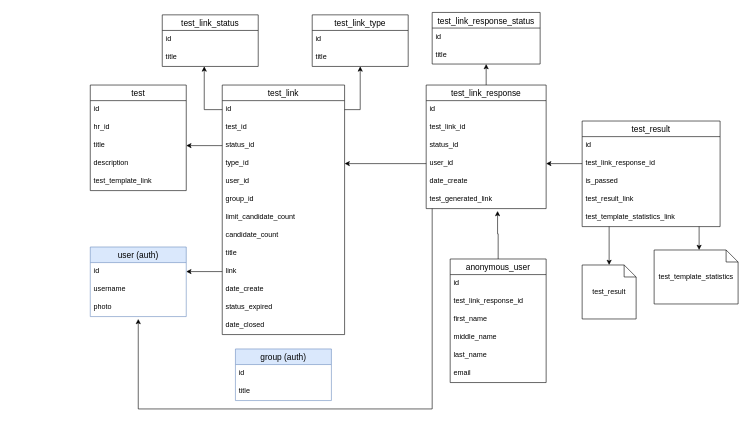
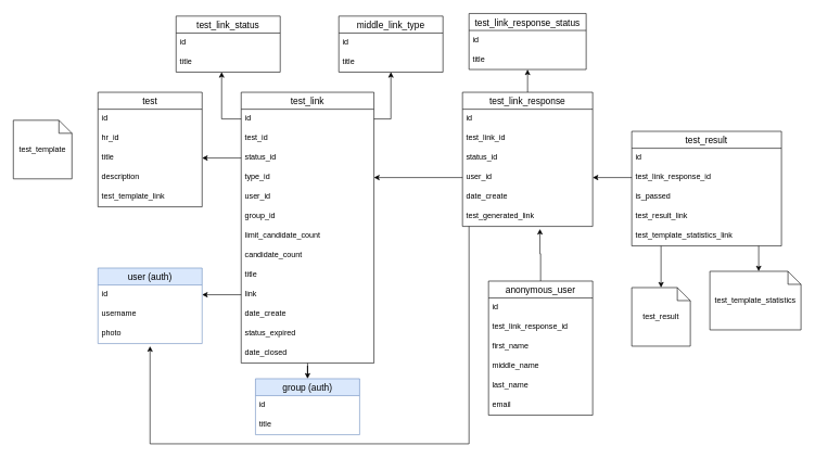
  <mxCell id="0" />
  <mxCell id="1" parent="0" />
+ <mxCell id="2" style="edgeStyle=orthogonalEdgeStyle;rounded=0;orthogonalLoop=1;jettySize=auto;html=1;entryX=0.5;entryY=0;entryDx=0;entryDy=0;" parent="1" source="3" target="48" edge="1"><mxGeometry relative="1" as="geometry" /></mxCell>
  <mxCell id="3" value="test_link" style="swimlane;fontStyle=0;childLayout=stackLayout;horizontal=1;startSize=26;horizontalStack=0;resizeParent=1;resizeParentMax=0;resizeLast=0;collapsible=1;marginBottom=0;align=center;fontSize=14;" parent="1" vertex="1"><mxGeometry x="370" y="141" width="204" height="416" as="geometry" /></mxCell>
  <mxCell id="4" value="id" style="text;strokeColor=none;fillColor=none;spacingLeft=4;spacingRight=4;overflow=hidden;rotatable=0;points=[[0,0.5],[1,0.5]];portConstraint=eastwest;fontSize=12;" parent="3" vertex="1"><mxGeometry y="26" width="204" height="30" as="geometry" /></mxCell>
  <mxCell id="5" value="test_id" style="text;strokeColor=none;fillColor=none;spacingLeft=4;spacingRight=4;overflow=hidden;rotatable=0;points=[[0,0.5],[1,0.5]];portConstraint=eastwest;fontSize=12;" parent="3" vertex="1"><mxGeometry y="56" width="204" height="30" as="geometry" /></mxCell>
  <mxCell id="6" value="status_id" style="text;strokeColor=none;fillColor=none;spacingLeft=4;spacingRight=4;overflow=hidden;rotatable=0;points=[[0,0.5],[1,0.5]];portConstraint=eastwest;fontSize=12;" parent="3" vertex="1"><mxGeometry y="86" width="204" height="30" as="geometry" /></mxCell>
  <mxCell id="7" value="type_id" style="text;strokeColor=none;fillColor=none;spacingLeft=4;spacingRight=4;overflow=hidden;rotatable=0;points=[[0,0.5],[1,0.5]];portConstraint=eastwest;fontSize=12;" parent="3" vertex="1"><mxGeometry y="116" width="204" height="30" as="geometry" /></mxCell>
  <mxCell id="8" value="user_id" style="text;strokeColor=none;fillColor=none;spacingLeft=4;spacingRight=4;overflow=hidden;rotatable=0;points=[[0,0.5],[1,0.5]];portConstraint=eastwest;fontSize=12;" parent="3" vertex="1"><mxGeometry y="146" width="204" height="30" as="geometry" /></mxCell>
  <mxCell id="9" value="group_id" style="text;strokeColor=none;fillColor=none;spacingLeft=4;spacingRight=4;overflow=hidden;rotatable=0;points=[[0,0.5],[1,0.5]];portConstraint=eastwest;fontSize=12;" parent="3" vertex="1"><mxGeometry y="176" width="204" height="30" as="geometry" /></mxCell>
  <mxCell id="10" value="limit_candidate_count" style="text;strokeColor=none;fillColor=none;spacingLeft=4;spacingRight=4;overflow=hidden;rotatable=0;points=[[0,0.5],[1,0.5]];portConstraint=eastwest;fontSize=12;" parent="3" vertex="1"><mxGeometry y="206" width="204" height="30" as="geometry" /></mxCell>
  <mxCell id="11" value="candidate_count" style="text;strokeColor=none;fillColor=none;spacingLeft=4;spacingRight=4;overflow=hidden;rotatable=0;points=[[0,0.5],[1,0.5]];portConstraint=eastwest;fontSize=12;" parent="3" vertex="1"><mxGeometry y="236" width="204" height="30" as="geometry" /></mxCell>
  <mxCell id="12" value="title" style="text;strokeColor=none;fillColor=none;spacingLeft=4;spacingRight=4;overflow=hidden;rotatable=0;points=[[0,0.5],[1,0.5]];portConstraint=eastwest;fontSize=12;" parent="3" vertex="1"><mxGeometry y="266" width="204" height="30" as="geometry" /></mxCell>
  <mxCell id="13" value="link" style="text;strokeColor=none;fillColor=none;spacingLeft=4;spacingRight=4;overflow=hidden;rotatable=0;points=[[0,0.5],[1,0.5]];portConstraint=eastwest;fontSize=12;" parent="3" vertex="1"><mxGeometry y="296" width="204" height="30" as="geometry" /></mxCell>
  <mxCell id="14" value="date_create" style="text;strokeColor=none;fillColor=none;spacingLeft=4;spacingRight=4;overflow=hidden;rotatable=0;points=[[0,0.5],[1,0.5]];portConstraint=eastwest;fontSize=12;" parent="3" vertex="1"><mxGeometry y="326" width="204" height="30" as="geometry" /></mxCell>
  <mxCell id="15" value="status_expired" style="text;strokeColor=none;fillColor=none;spacingLeft=4;spacingRight=4;overflow=hidden;rotatable=0;points=[[0,0.5],[1,0.5]];portConstraint=eastwest;fontSize=12;" parent="3" vertex="1"><mxGeometry y="356" width="204" height="30" as="geometry" /></mxCell>
  <mxCell id="16" value="date_closed" style="text;strokeColor=none;fillColor=none;spacingLeft=4;spacingRight=4;overflow=hidden;rotatable=0;points=[[0,0.5],[1,0.5]];portConstraint=eastwest;fontSize=12;" parent="3" vertex="1"><mxGeometry y="386" width="204" height="30" as="geometry" /></mxCell>
  <mxCell id="17" value="test_link_status" style="swimlane;fontStyle=0;childLayout=stackLayout;horizontal=1;startSize=26;horizontalStack=0;resizeParent=1;resizeParentMax=0;resizeLast=0;collapsible=1;marginBottom=0;align=center;fontSize=14;" parent="1" vertex="1"><mxGeometry x="270" y="24" width="160" height="86" as="geometry" /></mxCell>
  <mxCell id="18" value="id" style="text;strokeColor=none;fillColor=none;spacingLeft=4;spacingRight=4;overflow=hidden;rotatable=0;points=[[0,0.5],[1,0.5]];portConstraint=eastwest;fontSize=12;" parent="17" vertex="1"><mxGeometry y="26" width="160" height="30" as="geometry" /></mxCell>
  <mxCell id="19" value="title" style="text;strokeColor=none;fillColor=none;spacingLeft=4;spacingRight=4;overflow=hidden;rotatable=0;points=[[0,0.5],[1,0.5]];portConstraint=eastwest;fontSize=12;" parent="17" vertex="1"><mxGeometry y="56" width="160" height="30" as="geometry" /></mxCell>
- <mxCell id="20" value="test_link_type" style="swimlane;fontStyle=0;childLayout=stackLayout;horizontal=1;startSize=26;horizontalStack=0;resizeParent=1;resizeParentMax=0;resizeLast=0;collapsible=1;marginBottom=0;align=center;fontSize=14;" parent="1" vertex="1"><mxGeometry x="520" y="24" width="160" height="86" as="geometry" /></mxCell>
+ <mxCell id="20" value="middle_link_type" style="swimlane;fontStyle=0;childLayout=stackLayout;horizontal=1;startSize=26;horizontalStack=0;resizeParent=1;resizeParentMax=0;resizeLast=0;collapsible=1;marginBottom=0;align=center;fontSize=14;" parent="1" vertex="1"><mxGeometry x="520" y="24" width="160" height="86" as="geometry" /></mxCell>
  <mxCell id="21" value="id" style="text;strokeColor=none;fillColor=none;spacingLeft=4;spacingRight=4;overflow=hidden;rotatable=0;points=[[0,0.5],[1,0.5]];portConstraint=eastwest;fontSize=12;" parent="20" vertex="1"><mxGeometry y="26" width="160" height="30" as="geometry" /></mxCell>
  <mxCell id="22" value="title" style="text;strokeColor=none;fillColor=none;spacingLeft=4;spacingRight=4;overflow=hidden;rotatable=0;points=[[0,0.5],[1,0.5]];portConstraint=eastwest;fontSize=12;" parent="20" vertex="1"><mxGeometry y="56" width="160" height="30" as="geometry" /></mxCell>
  <mxCell id="23" style="edgeStyle=orthogonalEdgeStyle;rounded=0;orthogonalLoop=1;jettySize=auto;html=1;" parent="1" source="4" edge="1"><mxGeometry relative="1" as="geometry"><mxPoint x="340" y="110" as="targetPoint" /><Array as="points"><mxPoint x="340" y="182" /><mxPoint x="340" y="110" /></Array></mxGeometry></mxCell>
  <mxCell id="24" value="user (auth)" style="swimlane;fontStyle=0;childLayout=stackLayout;horizontal=1;startSize=26;horizontalStack=0;resizeParent=1;resizeParentMax=0;resizeLast=0;collapsible=1;marginBottom=0;align=center;fontSize=14;fillColor=#dae8fc;strokeColor=#6c8ebf;" parent="1" vertex="1"><mxGeometry x="150" y="411" width="160" height="116" as="geometry" /></mxCell>
  <mxCell id="25" value="id" style="text;strokeColor=none;fillColor=none;spacingLeft=4;spacingRight=4;overflow=hidden;rotatable=0;points=[[0,0.5],[1,0.5]];portConstraint=eastwest;fontSize=12;" parent="24" vertex="1"><mxGeometry y="26" width="160" height="30" as="geometry" /></mxCell>
  <mxCell id="26" value="username" style="text;strokeColor=none;fillColor=none;spacingLeft=4;spacingRight=4;overflow=hidden;rotatable=0;points=[[0,0.5],[1,0.5]];portConstraint=eastwest;fontSize=12;" parent="24" vertex="1"><mxGeometry y="56" width="160" height="30" as="geometry" /></mxCell>
  <mxCell id="27" value="photo" style="text;strokeColor=none;fillColor=none;spacingLeft=4;spacingRight=4;overflow=hidden;rotatable=0;points=[[0,0.5],[1,0.5]];portConstraint=eastwest;fontSize=12;" parent="24" vertex="1"><mxGeometry y="86" width="160" height="30" as="geometry" /></mxCell>
  <mxCell id="28" value="" style="edgeStyle=orthogonalEdgeStyle;rounded=0;orthogonalLoop=1;jettySize=auto;html=1;" parent="1" source="29" target="38" edge="1"><mxGeometry relative="1" as="geometry"><Array as="points"><mxPoint x="810" y="131" /><mxPoint x="810" y="131" /></Array></mxGeometry></mxCell>
  <mxCell id="29" value="test_link_response" style="swimlane;fontStyle=0;childLayout=stackLayout;horizontal=1;startSize=26;horizontalStack=0;resizeParent=1;resizeParentMax=0;resizeLast=0;collapsible=1;marginBottom=0;align=center;fontSize=14;" parent="1" vertex="1"><mxGeometry x="710" y="141" width="200" height="206" as="geometry" /></mxCell>
  <mxCell id="30" value="id" style="text;strokeColor=none;fillColor=none;spacingLeft=4;spacingRight=4;overflow=hidden;rotatable=0;points=[[0,0.5],[1,0.5]];portConstraint=eastwest;fontSize=12;" parent="29" vertex="1"><mxGeometry y="26" width="200" height="30" as="geometry" /></mxCell>
  <mxCell id="31" value="test_link_id" style="text;strokeColor=none;fillColor=none;spacingLeft=4;spacingRight=4;overflow=hidden;rotatable=0;points=[[0,0.5],[1,0.5]];portConstraint=eastwest;fontSize=12;" parent="29" vertex="1"><mxGeometry y="56" width="200" height="30" as="geometry" /></mxCell>
  <mxCell id="32" value="status_id" style="text;strokeColor=none;fillColor=none;spacingLeft=4;spacingRight=4;overflow=hidden;rotatable=0;points=[[0,0.5],[1,0.5]];portConstraint=eastwest;fontSize=12;" parent="29" vertex="1"><mxGeometry y="86" width="200" height="30" as="geometry" /></mxCell>
  <mxCell id="33" value="user_id" style="text;strokeColor=none;fillColor=none;spacingLeft=4;spacingRight=4;overflow=hidden;rotatable=0;points=[[0,0.5],[1,0.5]];portConstraint=eastwest;fontSize=12;" parent="29" vertex="1"><mxGeometry y="116" width="200" height="30" as="geometry" /></mxCell>
  <mxCell id="34" value="date_create" style="text;strokeColor=none;fillColor=none;spacingLeft=4;spacingRight=4;overflow=hidden;rotatable=0;points=[[0,0.5],[1,0.5]];portConstraint=eastwest;fontSize=12;" parent="29" vertex="1"><mxGeometry y="146" width="200" height="30" as="geometry" /></mxCell>
  <mxCell id="35" value="test_generated_link" style="text;strokeColor=none;fillColor=none;spacingLeft=4;spacingRight=4;overflow=hidden;rotatable=0;points=[[0,0.5],[1,0.5]];portConstraint=eastwest;fontSize=12;" parent="29" vertex="1"><mxGeometry y="176" width="200" height="30" as="geometry" /></mxCell>
  <mxCell id="36" value="test_link_response_status" style="swimlane;fontStyle=0;childLayout=stackLayout;horizontal=1;startSize=26;horizontalStack=0;resizeParent=1;resizeParentMax=0;resizeLast=0;collapsible=1;marginBottom=0;align=center;fontSize=14;" parent="1" vertex="1"><mxGeometry x="720" y="20" width="180" height="86" as="geometry" /></mxCell>
  <mxCell id="37" value="id" style="text;strokeColor=none;fillColor=none;spacingLeft=4;spacingRight=4;overflow=hidden;rotatable=0;points=[[0,0.5],[1,0.5]];portConstraint=eastwest;fontSize=12;" parent="36" vertex="1"><mxGeometry y="26" width="180" height="30" as="geometry" /></mxCell>
  <mxCell id="38" value="title" style="text;strokeColor=none;fillColor=none;spacingLeft=4;spacingRight=4;overflow=hidden;rotatable=0;points=[[0,0.5],[1,0.5]];portConstraint=eastwest;fontSize=12;" parent="36" vertex="1"><mxGeometry y="56" width="180" height="30" as="geometry" /></mxCell>
  <mxCell id="39" value="" style="edgeStyle=orthogonalEdgeStyle;rounded=0;orthogonalLoop=1;jettySize=auto;html=1;" parent="1" source="41" target="52" edge="1"><mxGeometry relative="1" as="geometry"><Array as="points"><mxPoint x="1015" y="391" /><mxPoint x="1015" y="391" /></Array></mxGeometry></mxCell>
  <mxCell id="40" style="edgeStyle=orthogonalEdgeStyle;rounded=0;orthogonalLoop=1;jettySize=auto;html=1;" parent="1" source="41" target="72" edge="1"><mxGeometry relative="1" as="geometry"><Array as="points"><mxPoint x="1165" y="391" /><mxPoint x="1165" y="391" /></Array></mxGeometry></mxCell>
  <mxCell id="41" value="test_result" style="swimlane;fontStyle=0;childLayout=stackLayout;horizontal=1;startSize=26;horizontalStack=0;resizeParent=1;resizeParentMax=0;resizeLast=0;collapsible=1;marginBottom=0;align=center;fontSize=14;" parent="1" vertex="1"><mxGeometry x="970" y="201" width="230" height="176" as="geometry" /></mxCell>
  <mxCell id="42" value="id" style="text;strokeColor=none;fillColor=none;spacingLeft=4;spacingRight=4;overflow=hidden;rotatable=0;points=[[0,0.5],[1,0.5]];portConstraint=eastwest;fontSize=12;" parent="41" vertex="1"><mxGeometry y="26" width="230" height="30" as="geometry" /></mxCell>
  <mxCell id="43" value="test_link_response_id" style="text;strokeColor=none;fillColor=none;spacingLeft=4;spacingRight=4;overflow=hidden;rotatable=0;points=[[0,0.5],[1,0.5]];portConstraint=eastwest;fontSize=12;" parent="41" vertex="1"><mxGeometry y="56" width="230" height="30" as="geometry" /></mxCell>
  <mxCell id="44" value="is_passed" style="text;strokeColor=none;fillColor=none;spacingLeft=4;spacingRight=4;overflow=hidden;rotatable=0;points=[[0,0.5],[1,0.5]];portConstraint=eastwest;fontSize=12;" parent="41" vertex="1"><mxGeometry y="86" width="230" height="30" as="geometry" /></mxCell>
  <mxCell id="45" value="test_result_link" style="text;strokeColor=none;fillColor=none;spacingLeft=4;spacingRight=4;overflow=hidden;rotatable=0;points=[[0,0.5],[1,0.5]];portConstraint=eastwest;fontSize=12;" parent="41" vertex="1"><mxGeometry y="116" width="230" height="30" as="geometry" /></mxCell>
  <mxCell id="46" value="test_template_statistics_link" style="text;strokeColor=none;fillColor=none;spacingLeft=4;spacingRight=4;overflow=hidden;rotatable=0;points=[[0,0.5],[1,0.5]];portConstraint=eastwest;fontSize=12;" parent="41" vertex="1"><mxGeometry y="146" width="230" height="30" as="geometry" /></mxCell>
  <mxCell id="47" style="edgeStyle=orthogonalEdgeStyle;rounded=0;orthogonalLoop=1;jettySize=auto;html=1;entryX=0.5;entryY=1;entryDx=0;entryDy=0;" parent="1" source="4" target="20" edge="1"><mxGeometry relative="1" as="geometry" /></mxCell>
  <mxCell id="48" value="group (auth)" style="swimlane;fontStyle=0;childLayout=stackLayout;horizontal=1;startSize=26;horizontalStack=0;resizeParent=1;resizeParentMax=0;resizeLast=0;collapsible=1;marginBottom=0;align=center;fontSize=14;fillColor=#dae8fc;strokeColor=#6c8ebf;" parent="1" vertex="1"><mxGeometry x="392" y="581" width="160" height="86" as="geometry" /></mxCell>
  <mxCell id="49" value="id" style="text;strokeColor=none;fillColor=none;spacingLeft=4;spacingRight=4;overflow=hidden;rotatable=0;points=[[0,0.5],[1,0.5]];portConstraint=eastwest;fontSize=12;" parent="48" vertex="1"><mxGeometry y="26" width="160" height="30" as="geometry" /></mxCell>
  <mxCell id="50" value="title" style="text;strokeColor=none;fillColor=none;spacingLeft=4;spacingRight=4;overflow=hidden;rotatable=0;points=[[0,0.5],[1,0.5]];portConstraint=eastwest;fontSize=12;" parent="48" vertex="1"><mxGeometry y="56" width="160" height="30" as="geometry" /></mxCell>
+ <mxCell id="51" value="test_template" style="shape=note;size=20;whiteSpace=wrap;html=1;" parent="1" vertex="1"><mxGeometry x="20" y="184" width="90" height="90" as="geometry" /></mxCell>
  <mxCell id="52" value="test_result" style="shape=note;size=20;whiteSpace=wrap;html=1;" parent="1" vertex="1"><mxGeometry x="970" y="441" width="90" height="90" as="geometry" /></mxCell>
  <mxCell id="53" value="test" style="swimlane;fontStyle=0;childLayout=stackLayout;horizontal=1;startSize=26;horizontalStack=0;resizeParent=1;resizeParentMax=0;resizeLast=0;collapsible=1;marginBottom=0;align=center;fontSize=14;" parent="1" vertex="1"><mxGeometry x="150" y="141" width="160" height="176" as="geometry" /></mxCell>
  <mxCell id="54" value="id" style="text;strokeColor=none;fillColor=none;spacingLeft=4;spacingRight=4;overflow=hidden;rotatable=0;points=[[0,0.5],[1,0.5]];portConstraint=eastwest;fontSize=12;" parent="53" vertex="1"><mxGeometry y="26" width="160" height="30" as="geometry" /></mxCell>
  <mxCell id="55" value="hr_id" style="text;strokeColor=none;fillColor=none;spacingLeft=4;spacingRight=4;overflow=hidden;rotatable=0;points=[[0,0.5],[1,0.5]];portConstraint=eastwest;fontSize=12;" parent="53" vertex="1"><mxGeometry y="56" width="160" height="30" as="geometry" /></mxCell>
  <mxCell id="56" value="title" style="text;strokeColor=none;fillColor=none;spacingLeft=4;spacingRight=4;overflow=hidden;rotatable=0;points=[[0,0.5],[1,0.5]];portConstraint=eastwest;fontSize=12;" parent="53" vertex="1"><mxGeometry y="86" width="160" height="30" as="geometry" /></mxCell>
  <mxCell id="57" value="description" style="text;strokeColor=none;fillColor=none;spacingLeft=4;spacingRight=4;overflow=hidden;rotatable=0;points=[[0,0.5],[1,0.5]];portConstraint=eastwest;fontSize=12;" parent="53" vertex="1"><mxGeometry y="116" width="160" height="30" as="geometry" /></mxCell>
  <mxCell id="58" value="test_template_link" style="text;strokeColor=none;fillColor=none;spacingLeft=4;spacingRight=4;overflow=hidden;rotatable=0;points=[[0,0.5],[1,0.5]];portConstraint=eastwest;fontSize=12;" parent="53" vertex="1"><mxGeometry y="146" width="160" height="30" as="geometry" /></mxCell>
  <mxCell id="59" style="edgeStyle=orthogonalEdgeStyle;rounded=0;orthogonalLoop=1;jettySize=auto;html=1;" parent="1" source="6" target="56" edge="1"><mxGeometry relative="1" as="geometry" /></mxCell>
  <mxCell id="60" value="anonymous_user" style="swimlane;fontStyle=0;childLayout=stackLayout;horizontal=1;startSize=26;horizontalStack=0;resizeParent=1;resizeParentMax=0;resizeLast=0;collapsible=1;marginBottom=0;align=center;fontSize=14;" parent="1" vertex="1"><mxGeometry x="750" y="431" width="160" height="206" as="geometry" /></mxCell>
  <mxCell id="61" value="id" style="text;strokeColor=none;fillColor=none;spacingLeft=4;spacingRight=4;overflow=hidden;rotatable=0;points=[[0,0.5],[1,0.5]];portConstraint=eastwest;fontSize=12;" parent="60" vertex="1"><mxGeometry y="26" width="160" height="30" as="geometry" /></mxCell>
  <mxCell id="62" value="test_link_response_id" style="text;strokeColor=none;fillColor=none;spacingLeft=4;spacingRight=4;overflow=hidden;rotatable=0;points=[[0,0.5],[1,0.5]];portConstraint=eastwest;fontSize=12;" parent="60" vertex="1"><mxGeometry y="56" width="160" height="30" as="geometry" /></mxCell>
  <mxCell id="63" value="first_name" style="text;strokeColor=none;fillColor=none;spacingLeft=4;spacingRight=4;overflow=hidden;rotatable=0;points=[[0,0.5],[1,0.5]];portConstraint=eastwest;fontSize=12;" parent="60" vertex="1"><mxGeometry y="86" width="160" height="30" as="geometry" /></mxCell>
  <mxCell id="64" value="middle_name" style="text;strokeColor=none;fillColor=none;spacingLeft=4;spacingRight=4;overflow=hidden;rotatable=0;points=[[0,0.5],[1,0.5]];portConstraint=eastwest;fontSize=12;" parent="60" vertex="1"><mxGeometry y="116" width="160" height="30" as="geometry" /></mxCell>
  <mxCell id="65" value="last_name" style="text;strokeColor=none;fillColor=none;spacingLeft=4;spacingRight=4;overflow=hidden;rotatable=0;points=[[0,0.5],[1,0.5]];portConstraint=eastwest;fontSize=12;" parent="60" vertex="1"><mxGeometry y="146" width="160" height="30" as="geometry" /></mxCell>
  <mxCell id="66" value="email" style="text;strokeColor=none;fillColor=none;spacingLeft=4;spacingRight=4;overflow=hidden;rotatable=0;points=[[0,0.5],[1,0.5]];portConstraint=eastwest;fontSize=12;" parent="60" vertex="1"><mxGeometry y="176" width="160" height="30" as="geometry" /></mxCell>
  <mxCell id="67" style="edgeStyle=orthogonalEdgeStyle;rounded=0;orthogonalLoop=1;jettySize=auto;html=1;" parent="1" source="35" edge="1"><mxGeometry relative="1" as="geometry"><Array as="points"><mxPoint x="720" y="681" /><mxPoint x="230" y="681" /></Array><mxPoint x="230" y="531" as="targetPoint" /></mxGeometry></mxCell>
  <mxCell id="68" style="edgeStyle=orthogonalEdgeStyle;rounded=0;orthogonalLoop=1;jettySize=auto;html=1;entryX=1;entryY=0.5;entryDx=0;entryDy=0;" parent="1" source="43" target="33" edge="1"><mxGeometry relative="1" as="geometry" /></mxCell>
  <mxCell id="69" style="edgeStyle=orthogonalEdgeStyle;rounded=0;orthogonalLoop=1;jettySize=auto;html=1;entryX=1;entryY=0.5;entryDx=0;entryDy=0;" parent="1" source="33" target="7" edge="1"><mxGeometry relative="1" as="geometry" /></mxCell>
  <mxCell id="70" style="edgeStyle=orthogonalEdgeStyle;rounded=0;orthogonalLoop=1;jettySize=auto;html=1;" parent="1" source="60" edge="1"><mxGeometry relative="1" as="geometry"><mxPoint x="829" y="351" as="targetPoint" /><Array as="points"><mxPoint x="830" y="389" /><mxPoint x="829" y="389" /></Array></mxGeometry></mxCell>
  <mxCell id="71" style="edgeStyle=orthogonalEdgeStyle;rounded=0;orthogonalLoop=1;jettySize=auto;html=1;entryX=1;entryY=0.5;entryDx=0;entryDy=0;" parent="1" source="13" target="25" edge="1"><mxGeometry relative="1" as="geometry" /></mxCell>
  <mxCell id="72" value="test_template_statistics" style="shape=note;size=20;whiteSpace=wrap;html=1;" parent="1" vertex="1"><mxGeometry x="1090" y="416" width="140" height="90" as="geometry" /></mxCell>
